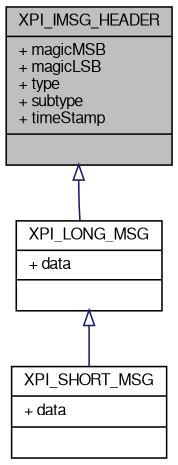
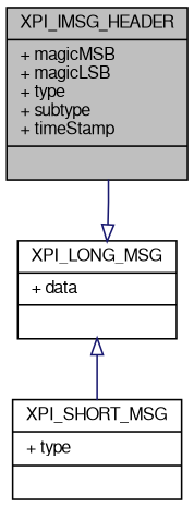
  digraph {
    node [color=black fontname=FreeSans fontsize=10 shape=record]
    edge [arrowtail=empty color=midnightblue dir=back fontname=FreeSans fontsize=10 labelfontname=FreeSans labelfontsize=10 style=solid]
    n1 [fillcolor=grey75 fontcolor=black height=0.2 label="{XPI_IMSG_HEADER\n|+ magicMSB\l+ magicLSB\l+ type\l+ subtype\l+ timeStamp\l|}" style=filled width=0.4]
    n2 [height=0.2 label="{XPI_LONG_MSG\n|+ data\l|}" width=0.4]
-   n3 [height=0.2 label="{XPI_SHORT_MSG\n|+ data\l|}" width=0.4]
-   n1 -> n2
+   n3 [height=0.2 label="{XPI_SHORT_MSG\n|+ type\l|}" width=0.4]
+   n2 -> n1
    n2 -> n3
  }
